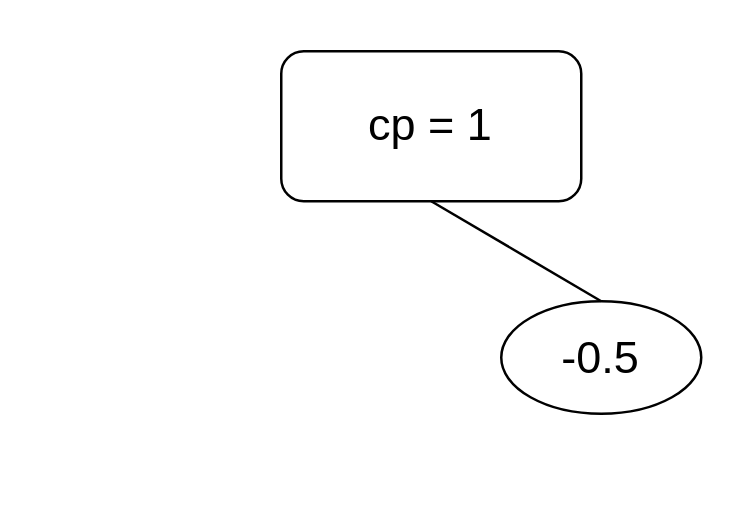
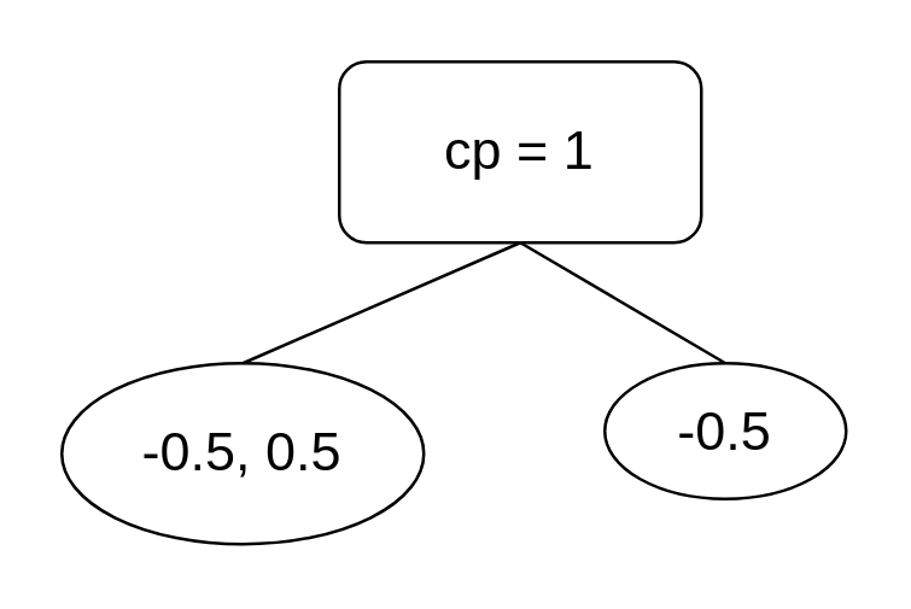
  <mxCell id="0" />
  <mxCell id="1" parent="0" />
  <mxCell id="2" value="&lt;font style=&quot;font-size: 18px&quot;&gt;cp = 1&lt;/font&gt;" style="rounded=1;whiteSpace=wrap;html=1;" vertex="1" parent="1"><mxGeometry x="112" y="20" width="120" height="60" as="geometry" /></mxCell>
+ <mxCell id="3" value="&lt;font style=&quot;font-size: 18px&quot;&gt;-0.5, 0.5&lt;/font&gt;" style="ellipse;whiteSpace=wrap;html=1;" vertex="1" parent="1"><mxGeometry x="20" y="120" width="120" height="60" as="geometry" /></mxCell>
  <mxCell id="4" value="&lt;font style=&quot;font-size: 18px&quot;&gt;-0.5&lt;/font&gt;" style="ellipse;whiteSpace=wrap;html=1;" vertex="1" parent="1"><mxGeometry x="200" y="120" width="80" height="45" as="geometry" /></mxCell>
+ <mxCell id="5" value="" style="endArrow=none;html=1;exitX=0.5;exitY=1;exitDx=0;exitDy=0;entryX=0.5;entryY=0;entryDx=0;entryDy=0;" edge="1" parent="1" source="2" target="3"><mxGeometry width="50" height="50" relative="1" as="geometry"><mxPoint x="200" y="260" as="sourcePoint" /><mxPoint x="250" y="210" as="targetPoint" /></mxGeometry></mxCell>
  <mxCell id="6" value="" style="endArrow=none;html=1;exitX=0.5;exitY=1;exitDx=0;exitDy=0;entryX=0.5;entryY=0;entryDx=0;entryDy=0;" edge="1" parent="1" source="2" target="4"><mxGeometry width="50" height="50" relative="1" as="geometry"><mxPoint x="200" y="260" as="sourcePoint" /><mxPoint x="250" y="210" as="targetPoint" /></mxGeometry></mxCell>
